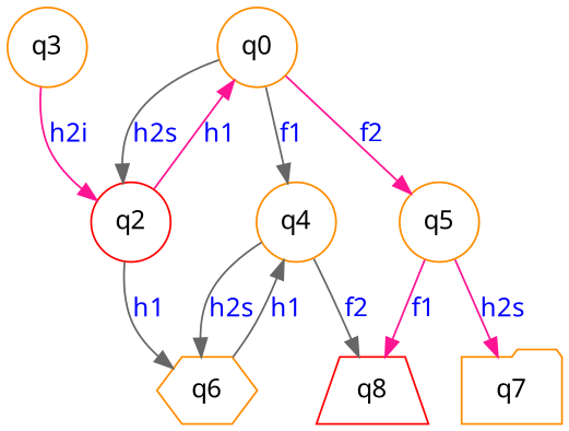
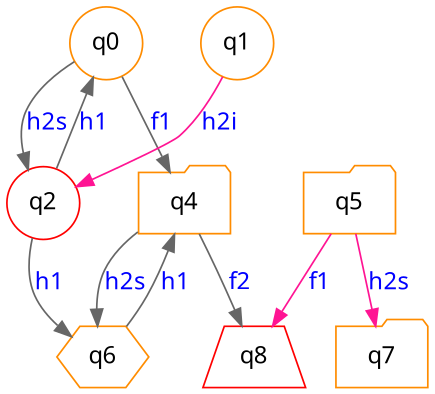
  digraph {
    fontname="Noto Sans"
    rankdir=TB
    node [color=darkorange fontname="Noto Sans" shape=circle]
    edge [color=gray40 fontcolor=blue fontname="Noto Sans"]
    n1 [label=q0]
-   n2 [label=q4]
-   n3 [label=q5]
+   n2 [label=q4 shape=folder]
+   n3 [label=q5 shape=folder]
    n4 [color=red label=q2]
    n5 [label=q6 shape=hexagon]
    n6 [color=red label=q8 shape=trapezium]
    n7 [label=q7 shape=folder]
-   n8 [label=q3]
+   n8 [label=q1]
    n1 -> n2 [label=f1]
-   n1 -> n3 [color=deeppink label=f2]
    n1 -> n4 [label=h2s]
    n2 -> n5 [label=h2s]
    n2 -> n6 [label=f2]
    n3 -> n6 [color=deeppink label=f1]
    n3 -> n7 [color=deeppink label=h2s]
-   n4 -> n1 [color=deeppink label=h1]
+   n4 -> n1 [label=h1]
    n4 -> n5 [label=h1]
    n5 -> n2 [label=h1]
    n8 -> n4 [color=deeppink label=h2i]
  }
